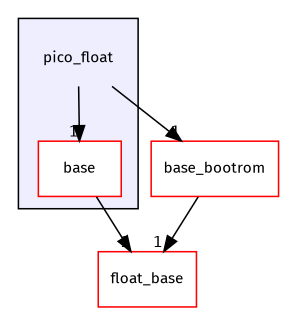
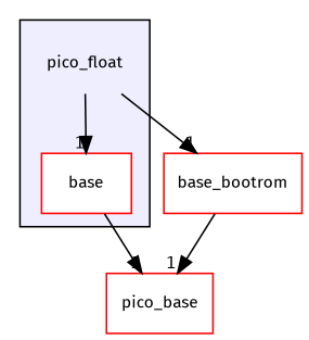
  digraph {
    compound=true
    fontname="Fira Sans"
    node [fontname="Fira Sans" fontsize=10 shape=box color=red fillcolor=white style=filled]
    edge [fontname="Fira Sans" headlabel=1 labeldistance=1.5 labelfontname=Helvetica labelfontsize=10]
    n1 [label=pico_float shape=plaintext color="" fillcolor="" style=""]
    n2 [label=base]
    n3 [label=base_bootrom]
-   n4 [label=float_base]
+   n4 [label=pico_base]
    subgraph cluster_1 {
      bgcolor="#eeeeff"
      pencolor=black
      n1
      n2
    }
    n1 -> n2
    n1 -> n3
    n2 -> n4
    n3 -> n4
  }
